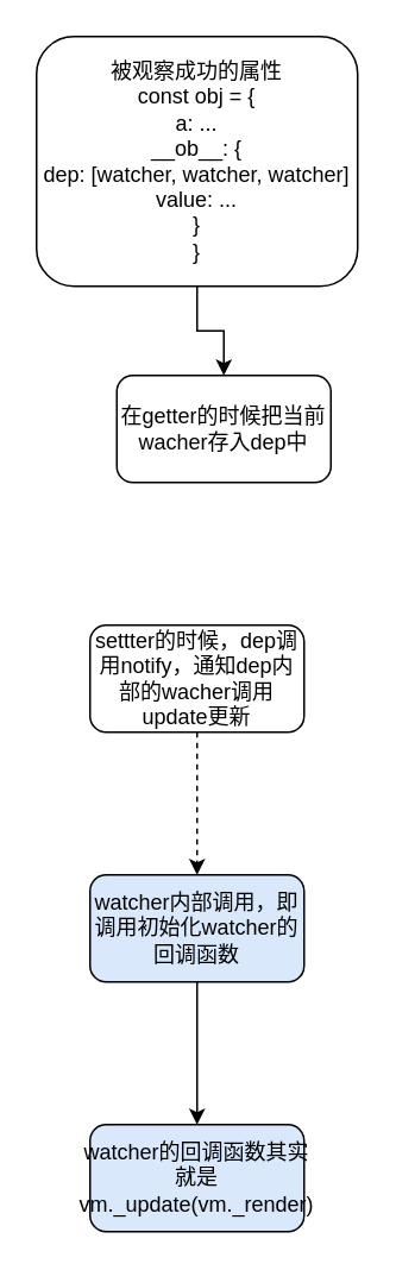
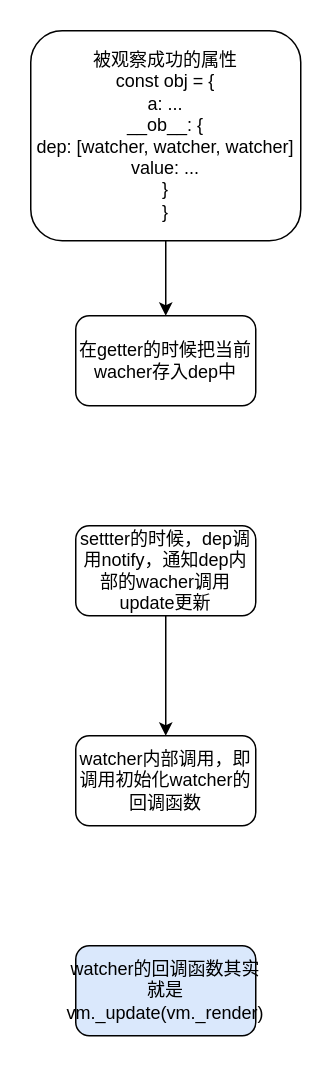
  <mxCell id="0" />
  <mxCell id="1" parent="0" />
  <mxCell id="2" value="" style="edgeStyle=orthogonalEdgeStyle;rounded=0;orthogonalLoop=1;jettySize=auto;html=1;" parent="1" source="3" target="4" edge="1"><mxGeometry relative="1" as="geometry" /></mxCell>
  <mxCell id="3" value="被观察成功的属性&lt;br&gt;const obj = {&lt;br&gt;a: ...&lt;br&gt;__ob__: {&lt;br&gt;dep: [watcher, watcher, watcher]&lt;br&gt;value: ...&lt;br&gt;}&lt;br&gt;}" style="rounded=1;whiteSpace=wrap;html=1;" parent="1" vertex="1"><mxGeometry x="20" y="20" width="180" height="140" as="geometry" /></mxCell>
- <mxCell id="4" value="在getter的时候把当前wacher存入dep中" style="whiteSpace=wrap;html=1;rounded=1;" parent="1" vertex="1"><mxGeometry x="65" y="210" width="120" height="60" as="geometry" /></mxCell>
- <mxCell id="5" value="" style="edgeStyle=orthogonalEdgeStyle;rounded=0;orthogonalLoop=1;jettySize=auto;html=1;dashed=1;" parent="1" source="6" target="8" edge="1"><mxGeometry relative="1" as="geometry" /></mxCell>
+ <mxCell id="4" value="在getter的时候把当前wacher存入dep中" style="whiteSpace=wrap;html=1;rounded=1;" parent="1" vertex="1"><mxGeometry x="50" y="210" width="120" height="60" as="geometry" /></mxCell>
+ <mxCell id="5" value="" style="edgeStyle=orthogonalEdgeStyle;rounded=0;orthogonalLoop=1;jettySize=auto;html=1;" parent="1" source="6" target="8" edge="1"><mxGeometry relative="1" as="geometry" /></mxCell>
  <mxCell id="6" value="settter的时候，dep调用notify，通知dep内部的wacher调用update更新" style="whiteSpace=wrap;html=1;rounded=1;" parent="1" vertex="1"><mxGeometry x="50" y="350" width="120" height="60" as="geometry" /></mxCell>
- <mxCell id="7" value="" style="edgeStyle=orthogonalEdgeStyle;rounded=0;orthogonalLoop=1;jettySize=auto;html=1;" edge="1" parent="1" source="8" target="9"><mxGeometry relative="1" as="geometry" /></mxCell>
- <mxCell id="8" value="watcher内部调用，即调用初始化watcher的回调函数" style="whiteSpace=wrap;html=1;rounded=1;fillColor=#dae8fc;" parent="1" vertex="1"><mxGeometry x="50" y="490" width="120" height="60" as="geometry" /></mxCell>
+ <mxCell id="8" value="watcher内部调用，即调用初始化watcher的回调函数" style="whiteSpace=wrap;html=1;rounded=1;" parent="1" vertex="1"><mxGeometry x="50" y="490" width="120" height="60" as="geometry" /></mxCell>
  <mxCell id="9" value="watcher的回调函数其实就是vm._update(vm._render)" style="whiteSpace=wrap;html=1;rounded=1;fillColor=#dae8fc;" vertex="1" parent="1"><mxGeometry x="50" y="630" width="120" height="60" as="geometry" /></mxCell>
